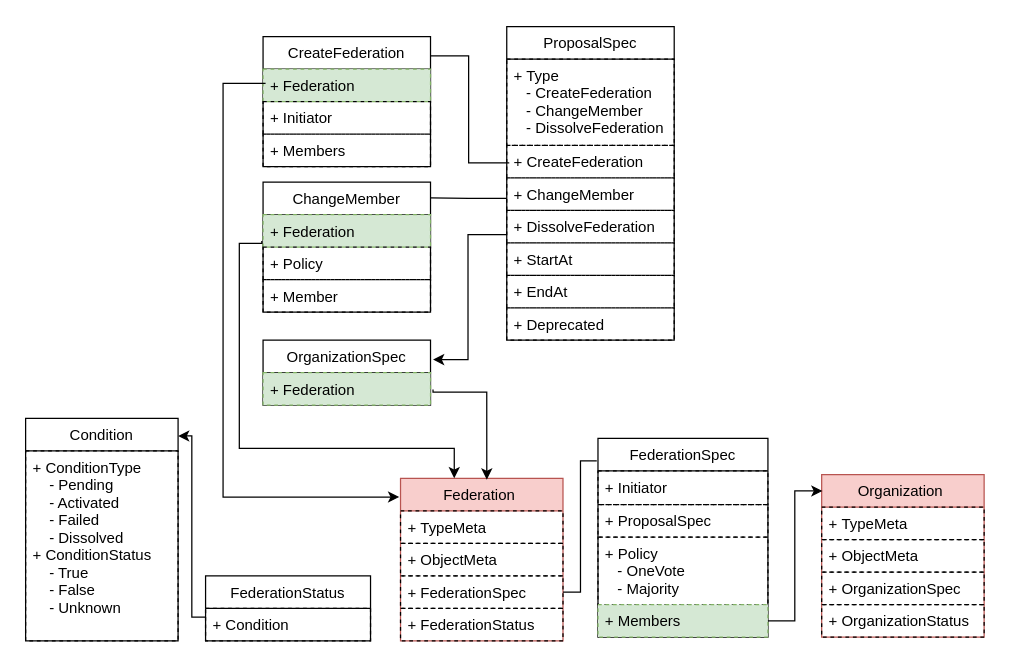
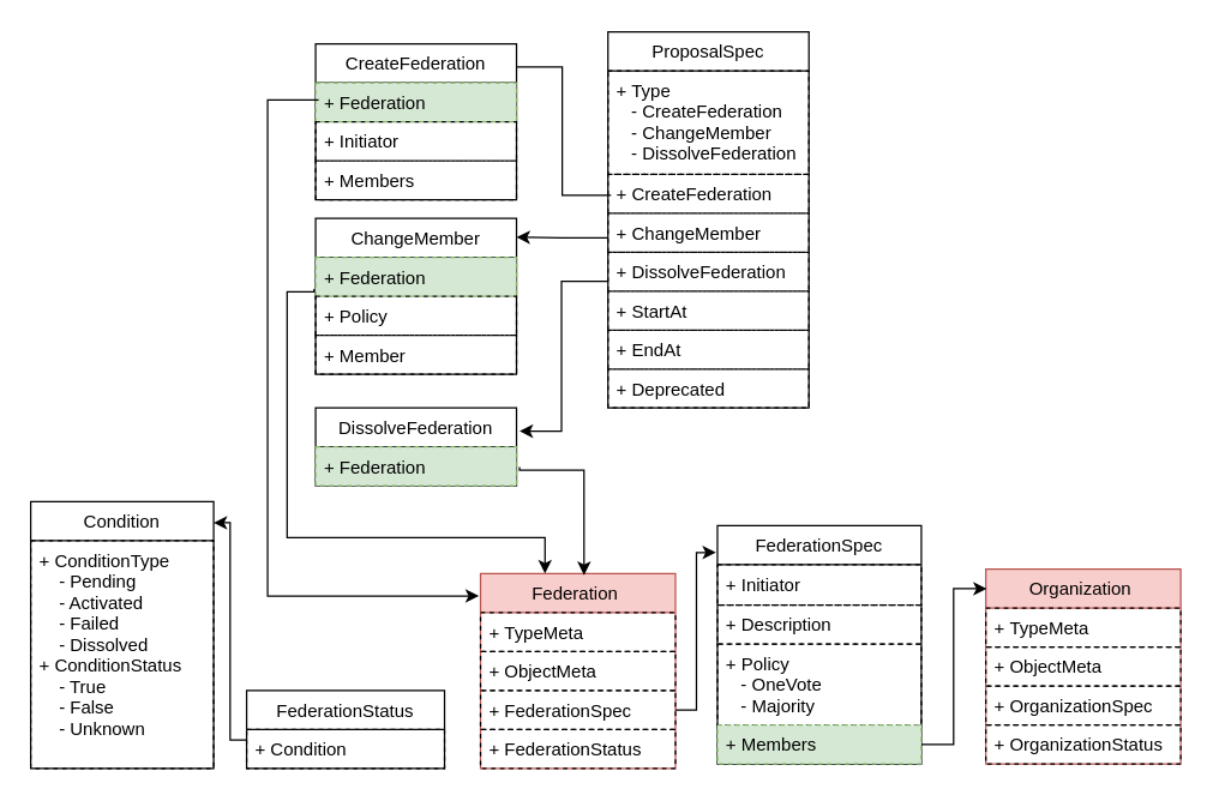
  <mxCell id="0" />
  <mxCell id="1" parent="0" />
  <mxCell id="2" value="FederationSpec" style="swimlane;fontStyle=0;childLayout=stackLayout;horizontal=1;startSize=26;fillColor=none;horizontalStack=0;resizeParent=1;resizeParentMax=0;resizeLast=0;collapsible=1;marginBottom=0;rounded=0;shadow=0;comic=0;swimlaneLine=1;glass=0;swimlaneFillColor=none;" parent="1" vertex="1"><mxGeometry x="478" y="350" width="136" height="159" as="geometry"><mxRectangle x="110" y="120" width="90" height="26" as="alternateBounds" /></mxGeometry></mxCell>
  <mxCell id="3" value="+ Initiator" style="text;strokeColor=#000000;fillColor=none;align=left;verticalAlign=top;spacingLeft=4;spacingRight=4;overflow=hidden;rotatable=0;points=[[0,0.5],[1,0.5]];portConstraint=eastwest;rounded=0;dashed=1;glass=0;" parent="2" vertex="1"><mxGeometry y="26" width="136" height="27" as="geometry" /></mxCell>
- <mxCell id="4" value="+ ProposalSpec" style="text;strokeColor=#000000;fillColor=none;align=left;verticalAlign=top;spacingLeft=4;spacingRight=4;overflow=hidden;rotatable=0;points=[[0,0.5],[1,0.5]];portConstraint=eastwest;rounded=0;dashed=1;glass=0;" parent="2" vertex="1"><mxGeometry y="53" width="136" height="26" as="geometry" /></mxCell>
+ <mxCell id="4" value="+ Description" style="text;strokeColor=#000000;fillColor=none;align=left;verticalAlign=top;spacingLeft=4;spacingRight=4;overflow=hidden;rotatable=0;points=[[0,0.5],[1,0.5]];portConstraint=eastwest;rounded=0;dashed=1;glass=0;" parent="2" vertex="1"><mxGeometry y="53" width="136" height="26" as="geometry" /></mxCell>
  <mxCell id="5" value="+ Policy&#10;   - OneVote&#10;   - Majority" style="text;strokeColor=#000000;fillColor=none;align=left;verticalAlign=top;spacingLeft=4;spacingRight=4;overflow=hidden;rotatable=0;points=[[0,0.5],[1,0.5]];portConstraint=eastwest;rounded=0;dashed=1;glass=0;" parent="2" vertex="1"><mxGeometry y="79" width="136" height="54" as="geometry" /></mxCell>
  <mxCell id="6" value="+ Members" style="text;strokeColor=#82b366;fillColor=#d5e8d4;align=left;verticalAlign=top;spacingLeft=4;spacingRight=4;overflow=hidden;rotatable=0;points=[[0,0.5],[1,0.5]];portConstraint=eastwest;rounded=0;dashed=1;glass=0;" parent="2" vertex="1"><mxGeometry y="133" width="136" height="26" as="geometry" /></mxCell>
  <mxCell id="7" value="ProposalSpec" style="swimlane;fontStyle=0;childLayout=stackLayout;horizontal=1;startSize=26;fillColor=none;horizontalStack=0;resizeParent=1;resizeParentMax=0;resizeLast=0;collapsible=1;marginBottom=0;rounded=0;shadow=0;comic=0;swimlaneLine=1;glass=0;swimlaneFillColor=none;" parent="1" vertex="1"><mxGeometry x="405" y="20.5" width="134" height="251" as="geometry"><mxRectangle x="110" y="120" width="90" height="26" as="alternateBounds" /></mxGeometry></mxCell>
  <mxCell id="8" value="+ Type&#10;   - CreateFederation&#10;   - ChangeMember&#10;   - DissolveFederation" style="text;strokeColor=#000000;fillColor=none;align=left;verticalAlign=top;spacingLeft=4;spacingRight=4;overflow=hidden;rotatable=0;points=[[0,0.5],[1,0.5]];portConstraint=eastwest;rounded=0;dashed=1;glass=0;" parent="7" vertex="1"><mxGeometry y="26" width="134" height="69" as="geometry" /></mxCell>
  <mxCell id="9" value="+ CreateFederation&#10;" style="text;strokeColor=#000000;fillColor=none;align=left;verticalAlign=top;spacingLeft=4;spacingRight=4;overflow=hidden;rotatable=0;points=[[0,0.5],[1,0.5]];portConstraint=eastwest;rounded=0;dashed=1;glass=0;" parent="7" vertex="1"><mxGeometry y="95" width="134" height="26" as="geometry" /></mxCell>
  <mxCell id="10" value="+ ChangeMember&#10;" style="text;strokeColor=#000000;fillColor=none;align=left;verticalAlign=top;spacingLeft=4;spacingRight=4;overflow=hidden;rotatable=0;points=[[0,0.5],[1,0.5]];portConstraint=eastwest;rounded=0;dashed=1;glass=0;" parent="7" vertex="1"><mxGeometry y="121" width="134" height="26" as="geometry" /></mxCell>
  <mxCell id="11" value="+ DissolveFederation" style="text;strokeColor=#000000;fillColor=none;align=left;verticalAlign=top;spacingLeft=4;spacingRight=4;overflow=hidden;rotatable=0;points=[[0,0.5],[1,0.5]];portConstraint=eastwest;rounded=0;dashed=1;glass=0;" parent="7" vertex="1"><mxGeometry y="147" width="134" height="26" as="geometry" /></mxCell>
  <mxCell id="12" value="+ StartAt &#10;" style="text;strokeColor=#000000;fillColor=none;align=left;verticalAlign=top;spacingLeft=4;spacingRight=4;overflow=hidden;rotatable=0;points=[[0,0.5],[1,0.5]];portConstraint=eastwest;rounded=0;dashed=1;glass=0;" parent="7" vertex="1"><mxGeometry y="173" width="134" height="26" as="geometry" /></mxCell>
  <mxCell id="13" value="+ EndAt&#10;" style="text;strokeColor=#000000;fillColor=none;align=left;verticalAlign=top;spacingLeft=4;spacingRight=4;overflow=hidden;rotatable=0;points=[[0,0.5],[1,0.5]];portConstraint=eastwest;rounded=0;dashed=1;glass=0;" parent="7" vertex="1"><mxGeometry y="199" width="134" height="26" as="geometry" /></mxCell>
  <mxCell id="14" value="+ Deprecated" style="text;strokeColor=#000000;fillColor=none;align=left;verticalAlign=top;spacingLeft=4;spacingRight=4;overflow=hidden;rotatable=0;points=[[0,0.5],[1,0.5]];portConstraint=eastwest;rounded=0;dashed=1;glass=0;" parent="7" vertex="1"><mxGeometry y="225" width="134" height="26" as="geometry" /></mxCell>
  <mxCell id="15" value="Federation " style="swimlane;fontStyle=0;childLayout=stackLayout;horizontal=1;startSize=26;fillColor=#f8cecc;horizontalStack=0;resizeParent=1;resizeParentMax=0;resizeLast=0;collapsible=1;marginBottom=0;rounded=0;shadow=0;comic=0;swimlaneLine=1;glass=0;swimlaneFillColor=none;strokeColor=#b85450;" parent="1" vertex="1"><mxGeometry x="320" y="382" width="130" height="130" as="geometry"><mxRectangle x="110" y="120" width="90" height="26" as="alternateBounds" /></mxGeometry></mxCell>
  <mxCell id="16" value="+ TypeMeta" style="text;strokeColor=#000000;fillColor=none;align=left;verticalAlign=top;spacingLeft=4;spacingRight=4;overflow=hidden;rotatable=0;points=[[0,0.5],[1,0.5]];portConstraint=eastwest;dashed=1;rounded=0;glass=0;" parent="15" vertex="1"><mxGeometry y="26" width="130" height="26" as="geometry" /></mxCell>
  <mxCell id="17" value="+ ObjectMeta" style="text;strokeColor=#000000;fillColor=none;align=left;verticalAlign=top;spacingLeft=4;spacingRight=4;overflow=hidden;rotatable=0;points=[[0,0.5],[1,0.5]];portConstraint=eastwest;dashed=1;rounded=0;glass=0;" parent="15" vertex="1"><mxGeometry y="52" width="130" height="26" as="geometry" /></mxCell>
  <mxCell id="18" value="+ FederationSpec" style="text;strokeColor=#000000;fillColor=none;align=left;verticalAlign=top;spacingLeft=4;spacingRight=4;overflow=hidden;rotatable=0;points=[[0,0.5],[1,0.5]];portConstraint=eastwest;rounded=0;dashed=1;glass=0;" parent="15" vertex="1"><mxGeometry y="78" width="130" height="26" as="geometry" /></mxCell>
  <mxCell id="19" value="+ FederationStatus" style="text;strokeColor=#000000;fillColor=none;align=left;verticalAlign=top;spacingLeft=4;spacingRight=4;overflow=hidden;rotatable=0;points=[[0,0.5],[1,0.5]];portConstraint=eastwest;rounded=0;dashed=1;glass=0;" parent="15" vertex="1"><mxGeometry y="104" width="130" height="26" as="geometry" /></mxCell>
  <mxCell id="20" value="FederationStatus" style="swimlane;fontStyle=0;childLayout=stackLayout;horizontal=1;startSize=26;fillColor=none;horizontalStack=0;resizeParent=1;resizeParentMax=0;resizeLast=0;collapsible=1;marginBottom=0;rounded=0;shadow=0;comic=0;swimlaneLine=1;glass=0;swimlaneFillColor=none;" parent="1" vertex="1"><mxGeometry x="164" y="460" width="132" height="52" as="geometry"><mxRectangle x="110" y="120" width="90" height="26" as="alternateBounds" /></mxGeometry></mxCell>
  <mxCell id="21" value="+ Condition" style="text;strokeColor=#000000;fillColor=none;align=left;verticalAlign=top;spacingLeft=4;spacingRight=4;overflow=hidden;rotatable=0;points=[[0,0.5],[1,0.5]];portConstraint=eastwest;dashed=1;rounded=0;glass=0;" parent="20" vertex="1"><mxGeometry y="26" width="132" height="26" as="geometry" /></mxCell>
  <mxCell id="22" value="Organization " style="swimlane;fontStyle=0;childLayout=stackLayout;horizontal=1;startSize=26;fillColor=#f8cecc;horizontalStack=0;resizeParent=1;resizeParentMax=0;resizeLast=0;collapsible=1;marginBottom=0;rounded=0;shadow=0;comic=0;swimlaneLine=1;glass=0;swimlaneFillColor=none;strokeColor=#b85450;" parent="1" vertex="1"><mxGeometry x="657" y="379" width="130" height="130" as="geometry"><mxRectangle x="110" y="120" width="90" height="26" as="alternateBounds" /></mxGeometry></mxCell>
  <mxCell id="23" value="+ TypeMeta" style="text;strokeColor=#000000;fillColor=none;align=left;verticalAlign=top;spacingLeft=4;spacingRight=4;overflow=hidden;rotatable=0;points=[[0,0.5],[1,0.5]];portConstraint=eastwest;dashed=1;rounded=0;glass=0;" parent="22" vertex="1"><mxGeometry y="26" width="130" height="26" as="geometry" /></mxCell>
  <mxCell id="24" value="+ ObjectMeta" style="text;strokeColor=#000000;fillColor=none;align=left;verticalAlign=top;spacingLeft=4;spacingRight=4;overflow=hidden;rotatable=0;points=[[0,0.5],[1,0.5]];portConstraint=eastwest;dashed=1;rounded=0;glass=0;" parent="22" vertex="1"><mxGeometry y="52" width="130" height="26" as="geometry" /></mxCell>
  <mxCell id="25" value="+ OrganizationSpec" style="text;strokeColor=#000000;fillColor=none;align=left;verticalAlign=top;spacingLeft=4;spacingRight=4;overflow=hidden;rotatable=0;points=[[0,0.5],[1,0.5]];portConstraint=eastwest;rounded=0;dashed=1;glass=0;" parent="22" vertex="1"><mxGeometry y="78" width="130" height="26" as="geometry" /></mxCell>
  <mxCell id="26" value="+ OrganizationStatus" style="text;strokeColor=#000000;fillColor=none;align=left;verticalAlign=top;spacingLeft=4;spacingRight=4;overflow=hidden;rotatable=0;points=[[0,0.5],[1,0.5]];portConstraint=eastwest;rounded=0;dashed=1;glass=0;" parent="22" vertex="1"><mxGeometry y="104" width="130" height="26" as="geometry" /></mxCell>
  <mxCell id="27" value="CreateFederation" style="swimlane;fontStyle=0;childLayout=stackLayout;horizontal=1;startSize=26;fillColor=none;horizontalStack=0;resizeParent=1;resizeParentMax=0;resizeLast=0;collapsible=1;marginBottom=0;rounded=0;shadow=0;comic=0;swimlaneLine=1;glass=0;swimlaneFillColor=none;" parent="1" vertex="1"><mxGeometry x="210" y="28.5" width="134" height="104" as="geometry"><mxRectangle x="110" y="120" width="90" height="26" as="alternateBounds" /></mxGeometry></mxCell>
  <mxCell id="28" value="+ Federation" style="text;strokeColor=#82b366;fillColor=#d5e8d4;align=left;verticalAlign=top;spacingLeft=4;spacingRight=4;overflow=hidden;rotatable=0;points=[[0,0.5],[1,0.5]];portConstraint=eastwest;rounded=0;dashed=1;glass=0;" parent="27" vertex="1"><mxGeometry y="26" width="134" height="26" as="geometry" /></mxCell>
  <mxCell id="29" value="+ Initiator &#10;" style="text;strokeColor=#000000;fillColor=none;align=left;verticalAlign=top;spacingLeft=4;spacingRight=4;overflow=hidden;rotatable=0;points=[[0,0.5],[1,0.5]];portConstraint=eastwest;rounded=0;dashed=1;glass=0;" parent="27" vertex="1"><mxGeometry y="52" width="134" height="26" as="geometry" /></mxCell>
  <mxCell id="30" value="+ Members" style="text;strokeColor=#000000;fillColor=none;align=left;verticalAlign=top;spacingLeft=4;spacingRight=4;overflow=hidden;rotatable=0;points=[[0,0.5],[1,0.5]];portConstraint=eastwest;rounded=0;dashed=1;glass=0;" parent="27" vertex="1"><mxGeometry y="78" width="134" height="26" as="geometry" /></mxCell>
  <mxCell id="31" value="ChangeMember" style="swimlane;fontStyle=0;childLayout=stackLayout;horizontal=1;startSize=26;fillColor=none;horizontalStack=0;resizeParent=1;resizeParentMax=0;resizeLast=0;collapsible=1;marginBottom=0;rounded=0;shadow=0;comic=0;swimlaneLine=1;glass=0;swimlaneFillColor=none;" parent="1" vertex="1"><mxGeometry x="210" y="145" width="134" height="104" as="geometry"><mxRectangle x="110" y="120" width="90" height="26" as="alternateBounds" /></mxGeometry></mxCell>
  <mxCell id="32" value="+ Federation" style="text;strokeColor=#82b366;fillColor=#d5e8d4;align=left;verticalAlign=top;spacingLeft=4;spacingRight=4;overflow=hidden;rotatable=0;points=[[0,0.5],[1,0.5]];portConstraint=eastwest;rounded=0;dashed=1;glass=0;" parent="31" vertex="1"><mxGeometry y="26" width="134" height="26" as="geometry" /></mxCell>
  <mxCell id="33" value="+ Policy &#10;" style="text;strokeColor=#000000;fillColor=none;align=left;verticalAlign=top;spacingLeft=4;spacingRight=4;overflow=hidden;rotatable=0;points=[[0,0.5],[1,0.5]];portConstraint=eastwest;rounded=0;dashed=1;glass=0;" parent="31" vertex="1"><mxGeometry y="52" width="134" height="26" as="geometry" /></mxCell>
  <mxCell id="34" value="+ Member" style="text;strokeColor=#000000;fillColor=none;align=left;verticalAlign=top;spacingLeft=4;spacingRight=4;overflow=hidden;rotatable=0;points=[[0,0.5],[1,0.5]];portConstraint=eastwest;rounded=0;dashed=1;glass=0;" parent="31" vertex="1"><mxGeometry y="78" width="134" height="26" as="geometry" /></mxCell>
- <mxCell id="35" value="OrganizationSpec" style="swimlane;fontStyle=0;childLayout=stackLayout;horizontal=1;startSize=26;fillColor=none;horizontalStack=0;resizeParent=1;resizeParentMax=0;resizeLast=0;collapsible=1;marginBottom=0;rounded=0;shadow=0;comic=0;swimlaneLine=1;glass=0;swimlaneFillColor=none;" parent="1" vertex="1"><mxGeometry x="210" y="271.5" width="134" height="52" as="geometry"><mxRectangle x="110" y="120" width="90" height="26" as="alternateBounds" /></mxGeometry></mxCell>
+ <mxCell id="35" value="DissolveFederation" style="swimlane;fontStyle=0;childLayout=stackLayout;horizontal=1;startSize=26;fillColor=none;horizontalStack=0;resizeParent=1;resizeParentMax=0;resizeLast=0;collapsible=1;marginBottom=0;rounded=0;shadow=0;comic=0;swimlaneLine=1;glass=0;swimlaneFillColor=none;" parent="1" vertex="1"><mxGeometry x="210" y="271.5" width="134" height="52" as="geometry"><mxRectangle x="110" y="120" width="90" height="26" as="alternateBounds" /></mxGeometry></mxCell>
  <mxCell id="36" value="+ Federation" style="text;strokeColor=#82b366;fillColor=#d5e8d4;align=left;verticalAlign=top;spacingLeft=4;spacingRight=4;overflow=hidden;rotatable=0;points=[[0,0.5],[1,0.5]];portConstraint=eastwest;rounded=0;dashed=1;glass=0;" parent="35" vertex="1"><mxGeometry y="26" width="134" height="26" as="geometry" /></mxCell>
  <mxCell id="37" style="edgeStyle=orthogonalEdgeStyle;rounded=0;orthogonalLoop=1;jettySize=auto;html=1;entryX=0.005;entryY=0.101;entryDx=0;entryDy=0;entryPerimeter=0;" parent="1" source="6" target="22" edge="1"><mxGeometry relative="1" as="geometry" /></mxCell>
  <mxCell id="38" value="Condition" style="swimlane;fontStyle=0;childLayout=stackLayout;horizontal=1;startSize=26;fillColor=none;horizontalStack=0;resizeParent=1;resizeParentMax=0;resizeLast=0;collapsible=1;marginBottom=0;rounded=0;shadow=0;comic=0;swimlaneLine=1;glass=0;swimlaneFillColor=none;" parent="1" vertex="1"><mxGeometry x="20" y="334" width="122" height="178" as="geometry"><mxRectangle x="110" y="120" width="90" height="26" as="alternateBounds" /></mxGeometry></mxCell>
  <mxCell id="39" value="+ ConditionType&#10;    - Pending&#10;    - Activated&#10;    - Failed &#10;    - Dissolved&#10;+ ConditionStatus&#10;    - True&#10;    - False&#10;    - Unknown" style="text;strokeColor=#000000;fillColor=none;align=left;verticalAlign=top;spacingLeft=4;spacingRight=4;overflow=hidden;rotatable=0;points=[[0,0.5],[1,0.5]];portConstraint=eastwest;dashed=1;rounded=0;glass=0;" parent="38" vertex="1"><mxGeometry y="26" width="122" height="152" as="geometry" /></mxCell>
  <mxCell id="40" value="" style="endArrow=classic;html=1;rounded=0;exitX=0.015;exitY=0.442;exitDx=0;exitDy=0;exitPerimeter=0;entryX=-0.008;entryY=0.115;entryDx=0;entryDy=0;entryPerimeter=0;edgeStyle=orthogonalEdgeStyle;" parent="1" source="28" target="15" edge="1"><mxGeometry width="50" height="50" relative="1" as="geometry"><mxPoint x="163" y="104" as="sourcePoint" /><mxPoint x="99" y="49" as="targetPoint" /><Array as="points"><mxPoint x="178" y="66" /><mxPoint x="178" y="397" /></Array></mxGeometry></mxCell>
  <mxCell id="41" value="" style="endArrow=classic;html=1;rounded=0;edgeStyle=orthogonalEdgeStyle;" parent="1" edge="1"><mxGeometry width="50" height="50" relative="1" as="geometry"><mxPoint x="209" y="192" as="sourcePoint" /><mxPoint x="363" y="382" as="targetPoint" /><Array as="points"><mxPoint x="191" y="194" /><mxPoint x="191" y="358" /><mxPoint x="363" y="358" /></Array></mxGeometry></mxCell>
  <mxCell id="42" value="" style="endArrow=classic;html=1;rounded=0;edgeStyle=orthogonalEdgeStyle;entryX=0.531;entryY=0.008;entryDx=0;entryDy=0;entryPerimeter=0;" parent="1" target="15" edge="1"><mxGeometry width="50" height="50" relative="1" as="geometry"><mxPoint x="346" y="311" as="sourcePoint" /><mxPoint x="500" y="501" as="targetPoint" /><Array as="points"><mxPoint x="346" y="313" /><mxPoint x="389" y="313" /></Array></mxGeometry></mxCell>
- <mxCell id="43" value="" style="endArrow=none;html=1;rounded=0;entryX=-0.007;entryY=0.113;entryDx=0;entryDy=0;entryPerimeter=0;edgeStyle=orthogonalEdgeStyle;" parent="1" source="18" target="2" edge="1"><mxGeometry width="50" height="50" relative="1" as="geometry"><mxPoint x="327.01" y="511.002" as="sourcePoint" /><mxPoint x="236.04" y="469.012" as="targetPoint" /></mxGeometry></mxCell>
+ <mxCell id="43" value="" style="endArrow=classic;html=1;rounded=0;entryX=-0.007;entryY=0.113;entryDx=0;entryDy=0;entryPerimeter=0;edgeStyle=orthogonalEdgeStyle;" parent="1" source="18" target="2" edge="1"><mxGeometry width="50" height="50" relative="1" as="geometry"><mxPoint x="327.01" y="511.002" as="sourcePoint" /><mxPoint x="236.04" y="469.012" as="targetPoint" /></mxGeometry></mxCell>
  <mxCell id="44" value="" style="endArrow=none;html=1;rounded=0;exitX=0.015;exitY=0.538;exitDx=0;exitDy=0;exitPerimeter=0;entryX=1;entryY=0.149;entryDx=0;entryDy=0;entryPerimeter=0;edgeStyle=orthogonalEdgeStyle;" parent="1" source="9" target="27" edge="1"><mxGeometry width="50" height="50" relative="1" as="geometry"><mxPoint x="652" y="76" as="sourcePoint" /><mxPoint x="702" y="26" as="targetPoint" /></mxGeometry></mxCell>
- <mxCell id="45" value="" style="endArrow=none;html=1;rounded=0;exitX=0;exitY=0.635;exitDx=0;exitDy=0;exitPerimeter=0;entryX=1;entryY=0.12;entryDx=0;entryDy=0;entryPerimeter=0;edgeStyle=orthogonalEdgeStyle;" parent="1" source="10" target="31" edge="1"><mxGeometry width="50" height="50" relative="1" as="geometry"><mxPoint x="405" y="164.988" as="sourcePoint" /><mxPoint x="341.99" y="72.996" as="targetPoint" /></mxGeometry></mxCell>
+ <mxCell id="45" value="" style="endArrow=classic;html=1;rounded=0;exitX=0;exitY=0.635;exitDx=0;exitDy=0;exitPerimeter=0;entryX=1;entryY=0.12;entryDx=0;entryDy=0;entryPerimeter=0;edgeStyle=orthogonalEdgeStyle;" parent="1" source="10" target="31" edge="1"><mxGeometry width="50" height="50" relative="1" as="geometry"><mxPoint x="405" y="164.988" as="sourcePoint" /><mxPoint x="341.99" y="72.996" as="targetPoint" /></mxGeometry></mxCell>
  <mxCell id="46" value="" style="endArrow=classic;html=1;rounded=0;entryX=1.015;entryY=0.298;entryDx=0;entryDy=0;entryPerimeter=0;edgeStyle=orthogonalEdgeStyle;" parent="1" source="11" target="35" edge="1"><mxGeometry width="50" height="50" relative="1" as="geometry"><mxPoint x="415" y="174.988" as="sourcePoint" /><mxPoint x="354" y="171.98" as="targetPoint" /><Array as="points"><mxPoint x="374" y="187" /><mxPoint x="374" y="287" /></Array></mxGeometry></mxCell>
  <mxCell id="47" value="" style="endArrow=classic;html=1;rounded=0;exitX=0;exitY=0.269;exitDx=0;exitDy=0;exitPerimeter=0;entryX=1;entryY=0.079;entryDx=0;entryDy=0;entryPerimeter=0;edgeStyle=orthogonalEdgeStyle;" parent="1" source="21" target="38" edge="1"><mxGeometry width="50" height="50" relative="1" as="geometry"><mxPoint x="73" y="231" as="sourcePoint" /><mxPoint x="123" y="181" as="targetPoint" /></mxGeometry></mxCell>
